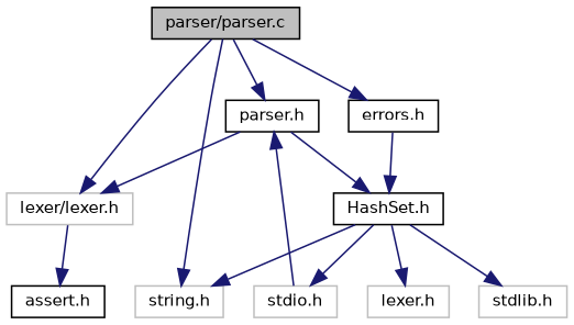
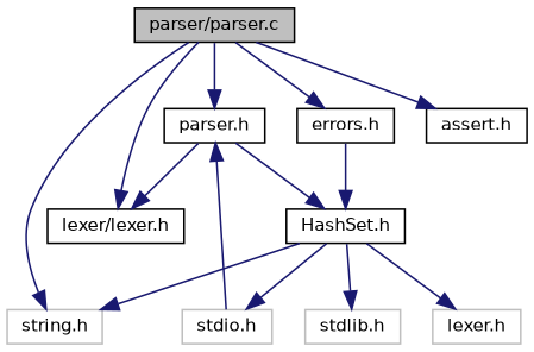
  digraph {
    node [color=black fillcolor=white fontname=Helvetica fontsize=10 shape=record style=filled]
    edge [color=midnightblue fontname=Helvetica fontsize=10 labelfontname=Helvetica labelfontsize=10 style=solid]
    n1 [fillcolor=grey75 fontcolor=black height=0.2 label="parser/parser.c" width=0.4]
    n2 [height=0.2 label="parser.h" width=0.4]
    n3 [color=grey75 height=0.2 label="string.h" width=0.4]
-   n4 [color=grey75 height=0.2 label="lexer/lexer.h" width=0.4]
+   n4 [height=0.2 label="lexer/lexer.h" width=0.4]
    n5 [height=0.2 label="errors.h" width=0.4]
    n6 [height=0.2 label="assert.h" width=0.4]
    n7 [height=0.2 label="HashSet.h" width=0.4]
    n8 [color=grey75 height=0.2 label="stdio.h" width=0.4]
    n9 [color=grey75 height=0.2 label="stdlib.h" width=0.4]
    n10 [color=grey75 height=0.2 label="lexer.h" width=0.4]
    n1 -> n2
    n1 -> n3
    n1 -> n4
    n1 -> n5
-   n4 -> n6
+   n1 -> n6
    n2 -> n4
    n2 -> n7
    n5 -> n7
    n7 -> n3
    n7 -> n8
    n7 -> n9
    n7 -> n10
    n8 -> n2
  }
